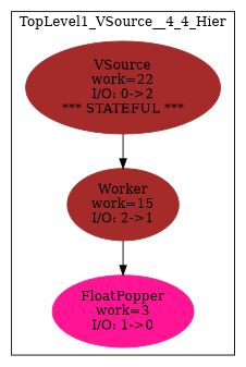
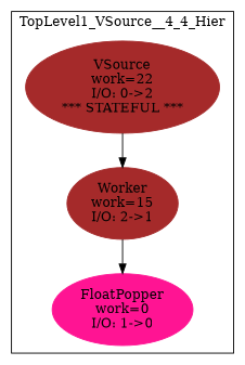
  digraph {
    node [color=brown style=filled]
    n1 [label="VSource\nwork=22\nI/O: 0->2\n*** STATEFUL ***"]
    n2 [label="Worker\nwork=15\nI/O: 2->1"]
-   n3 [color=deeppink label="FloatPopper\nwork=3\nI/O: 1->0"]
+   n3 [color=deeppink label="FloatPopper\nwork=0\nI/O: 1->0"]
    subgraph cluster_1 {
      color=black
      label=TopLevel1_VSource__4_4_Hier
      n1
      n2
      n3
    }
    n1 -> n2
    n2 -> n3
  }
